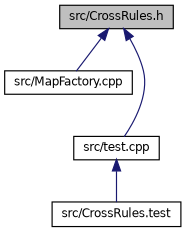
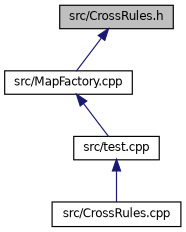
  digraph {
    node [color=black fillcolor=white fontname=Helvetica fontsize=10 shape=record style=filled]
    edge [color=midnightblue dir=back fontname=Helvetica fontsize=10 labelfontname=Helvetica labelfontsize=10 style=solid]
    n1 [fillcolor=grey75 fontcolor=black height=0.2 label="src/CrossRules.h" width=0.4]
    n2 [height=0.2 label="src/MapFactory.cpp" width=0.4]
    n3 [height=0.2 label="src/test.cpp" width=0.4]
-   n4 [height=0.2 label="src/CrossRules.test" width=0.4]
+   n4 [height=0.2 label="src/CrossRules.cpp" width=0.4]
    n1 -> n2
-   n1 -> n3
+   n2 -> n3
    n3 -> n4
  }
